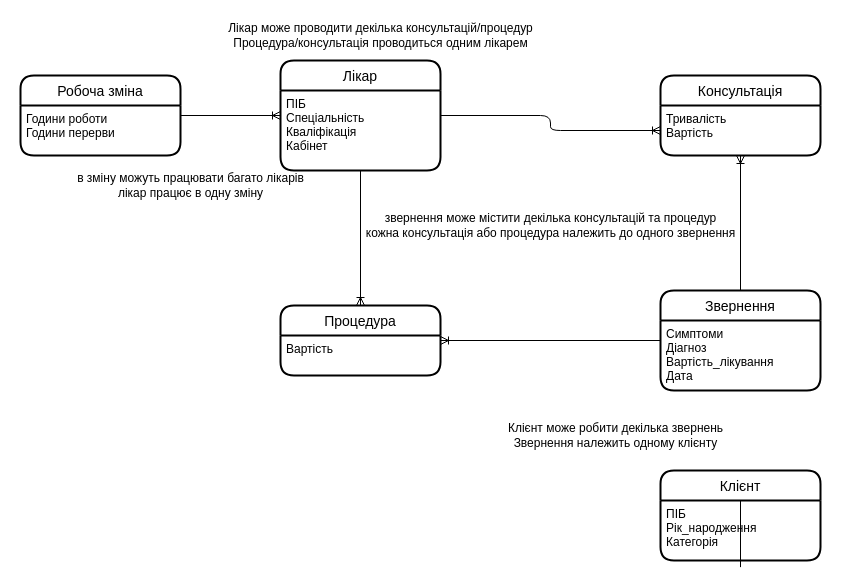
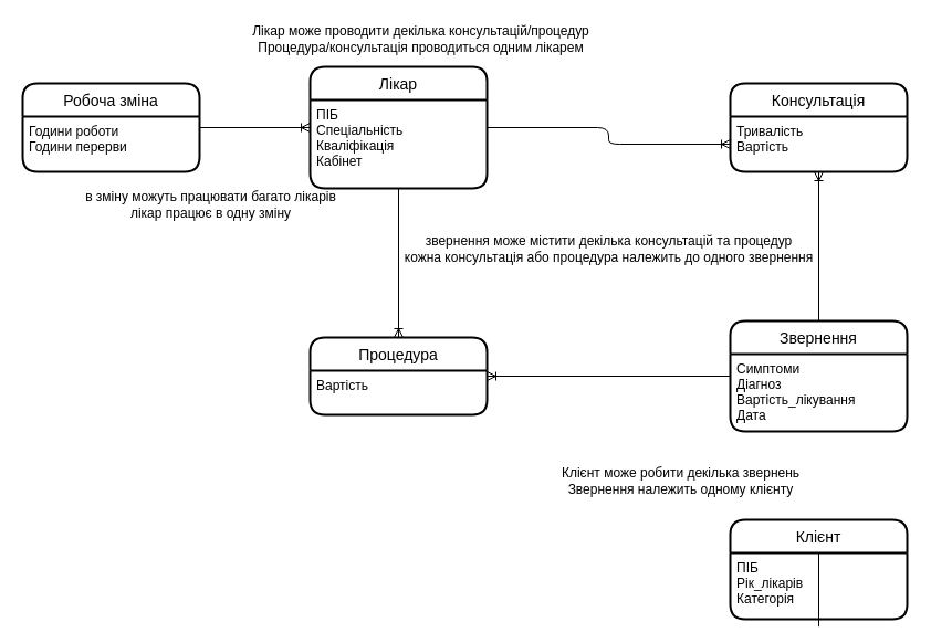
  <mxCell id="0" />
  <mxCell id="1" value="Соединительная линия" parent="0" />
  <mxCell id="2" value="" style="edgeStyle=orthogonalEdgeStyle;fontSize=12;html=1;endArrow=ERoneToMany;" parent="1" source="14" target="15" edge="1"><mxGeometry width="100" height="100" relative="1" as="geometry"><mxPoint x="-190" y="530" as="sourcePoint" /><mxPoint x="-90" y="430" as="targetPoint" /></mxGeometry></mxCell>
  <mxCell id="3" value="" style="edgeStyle=orthogonalEdgeStyle;fontSize=12;html=1;endArrow=ERoneToMany;" parent="1" source="12" target="10" edge="1"><mxGeometry width="100" height="100" relative="1" as="geometry"><mxPoint x="-170" y="560" as="sourcePoint" /><mxPoint x="-70" y="460" as="targetPoint" /></mxGeometry></mxCell>
  <mxCell id="4" value="" style="edgeStyle=orthogonalEdgeStyle;fontSize=12;html=1;endArrow=ERoneToMany;" parent="1" source="12" target="16" edge="1"><mxGeometry width="100" height="100" relative="1" as="geometry"><mxPoint x="240" y="610" as="sourcePoint" /><mxPoint x="340" y="510" as="targetPoint" /></mxGeometry></mxCell>
  <mxCell id="5" value="Клієнт може робити декілька звернень&lt;br&gt;Звернення належить одному клієнту" style="text;html=1;align=center;verticalAlign=middle;resizable=0;points=[];autosize=1;" parent="1" vertex="1"><mxGeometry x="500" y="420" width="230" height="30" as="geometry" /></mxCell>
  <mxCell id="6" value="звернення може містити декілька консультацій та процедур&lt;br&gt;кожна консультація або процедура належить до одного звернення" style="text;html=1;align=center;verticalAlign=middle;resizable=0;points=[];autosize=1;" parent="1" vertex="1"><mxGeometry x="360" y="210" width="380" height="30" as="geometry" /></mxCell>
  <mxCell id="7" value="Лікар може проводити декілька консультацій/процедур&lt;br&gt;Процедура/консультація проводиться одним лікарем" style="text;html=1;align=center;verticalAlign=middle;resizable=0;points=[];autosize=1;" parent="1" vertex="1"><mxGeometry x="220" y="20" width="320" height="30" as="geometry" /></mxCell>
  <mxCell id="8" value="" style="edgeStyle=orthogonalEdgeStyle;fontSize=12;html=1;endArrow=ERoneToMany;" parent="1" source="19" target="16" edge="1"><mxGeometry width="100" height="100" relative="1" as="geometry"><mxPoint x="880" y="480" as="sourcePoint" /><mxPoint x="980" y="380" as="targetPoint" /></mxGeometry></mxCell>
  <mxCell id="9" value="" style="edgeStyle=orthogonalEdgeStyle;fontSize=12;html=1;endArrow=ERoneToMany;" parent="1" source="18" target="11" edge="1"><mxGeometry width="100" height="100" relative="1" as="geometry"><mxPoint x="800" y="260" as="sourcePoint" /><mxPoint x="900" y="160" as="targetPoint" /></mxGeometry></mxCell>
  <mxCell id="10" value="Консультація" style="swimlane;childLayout=stackLayout;horizontal=1;startSize=30;horizontalStack=0;rounded=1;fontSize=14;fontStyle=0;strokeWidth=2;resizeParent=0;resizeLast=1;shadow=0;dashed=0;align=center;" parent="1" vertex="1"><mxGeometry x="660" y="75" width="160" height="80" as="geometry" /></mxCell>
  <mxCell id="11" value="Тривалість&#10;Вартість" style="align=left;strokeColor=none;fillColor=none;spacingLeft=4;fontSize=12;verticalAlign=top;resizable=0;rotatable=0;part=1;" parent="10" vertex="1"><mxGeometry y="30" width="160" height="50" as="geometry" /></mxCell>
  <mxCell id="12" value="Звернення" style="swimlane;childLayout=stackLayout;horizontal=1;startSize=30;horizontalStack=0;rounded=1;fontSize=14;fontStyle=0;strokeWidth=2;resizeParent=0;resizeLast=1;shadow=0;dashed=0;align=center;" parent="1" vertex="1"><mxGeometry x="660" y="290" width="160" height="100" as="geometry" /></mxCell>
  <mxCell id="13" value="Симптоми&#10;Діагноз&#10;Вартість_лікування&#10;Дата" style="align=left;strokeColor=none;fillColor=none;spacingLeft=4;fontSize=12;verticalAlign=top;resizable=0;rotatable=0;part=1;" parent="12" vertex="1"><mxGeometry y="30" width="160" height="70" as="geometry" /></mxCell>
  <mxCell id="14" value="Клієнт" style="swimlane;childLayout=stackLayout;horizontal=1;startSize=30;horizontalStack=0;rounded=1;fontSize=14;fontStyle=0;strokeWidth=2;resizeParent=0;resizeLast=1;shadow=0;dashed=0;align=center;" parent="1" vertex="1"><mxGeometry x="660" y="470" width="160" height="90" as="geometry" /></mxCell>
- <mxCell id="15" value="ПІБ&#10;Рік_народження&#10;Категорія" style="align=left;strokeColor=none;fillColor=none;spacingLeft=4;fontSize=12;verticalAlign=top;resizable=0;rotatable=0;part=1;" parent="14" vertex="1"><mxGeometry y="30" width="160" height="60" as="geometry" /></mxCell>
+ <mxCell id="15" value="ПІБ&#10;Рік_лікарів&#10;Категорія" style="align=left;strokeColor=none;fillColor=none;spacingLeft=4;fontSize=12;verticalAlign=top;resizable=0;rotatable=0;part=1;" parent="14" vertex="1"><mxGeometry y="30" width="160" height="60" as="geometry" /></mxCell>
  <mxCell id="16" value="Процедура" style="swimlane;childLayout=stackLayout;horizontal=1;startSize=30;horizontalStack=0;rounded=1;fontSize=14;fontStyle=0;strokeWidth=2;resizeParent=0;resizeLast=1;shadow=0;dashed=0;align=center;" parent="1" vertex="1"><mxGeometry x="280" y="305" width="160" height="70" as="geometry" /></mxCell>
  <mxCell id="17" value="Вартість&#10;" style="align=left;strokeColor=none;fillColor=none;spacingLeft=4;fontSize=12;verticalAlign=top;resizable=0;rotatable=0;part=1;" parent="16" vertex="1"><mxGeometry y="30" width="160" height="40" as="geometry" /></mxCell>
  <mxCell id="18" value="Лікар" style="swimlane;childLayout=stackLayout;horizontal=1;startSize=30;horizontalStack=0;rounded=1;fontSize=14;fontStyle=0;strokeWidth=2;resizeParent=0;resizeLast=1;shadow=0;dashed=0;align=center;" parent="1" vertex="1"><mxGeometry x="280" width="160" height="110" as="geometry" y="60" /></mxCell>
  <mxCell id="19" value="ПІБ&#10;Спеціальність&#10;Кваліфікація&#10;Кабінет" style="align=left;strokeColor=none;fillColor=none;spacingLeft=4;fontSize=12;verticalAlign=top;resizable=0;rotatable=0;part=1;" parent="18" vertex="1"><mxGeometry y="30" width="160" height="80" as="geometry" /></mxCell>
  <mxCell id="20" value="" style="edgeStyle=orthogonalEdgeStyle;fontSize=12;html=1;endArrow=ERoneToMany;" parent="1" source="21" target="18" edge="1"><mxGeometry width="100" height="100" relative="1" as="geometry"><mxPoint x="190" y="200" as="sourcePoint" /><mxPoint x="410" y="200" as="targetPoint" /></mxGeometry></mxCell>
  <mxCell id="21" value="Робоча зміна" style="swimlane;childLayout=stackLayout;horizontal=1;startSize=30;horizontalStack=0;rounded=1;fontSize=14;fontStyle=0;strokeWidth=2;resizeParent=0;resizeLast=1;shadow=0;dashed=0;align=center;" parent="1" vertex="1"><mxGeometry x="20" y="75" width="160" height="80" as="geometry" /></mxCell>
  <mxCell id="22" value="Години роботи&#10;Години перерви" style="align=left;strokeColor=none;fillColor=none;spacingLeft=4;fontSize=12;verticalAlign=top;resizable=0;rotatable=0;part=1;" parent="21" vertex="1"><mxGeometry y="30" width="160" height="50" as="geometry" /></mxCell>
  <mxCell id="23" value="в зміну можуть працювати багато лікарів&lt;br&gt;лікар працює в одну зміну" style="text;html=1;align=center;verticalAlign=middle;resizable=0;points=[];autosize=1;" parent="1" vertex="1"><mxGeometry x="70" y="170" width="240" height="30" as="geometry" /></mxCell>
